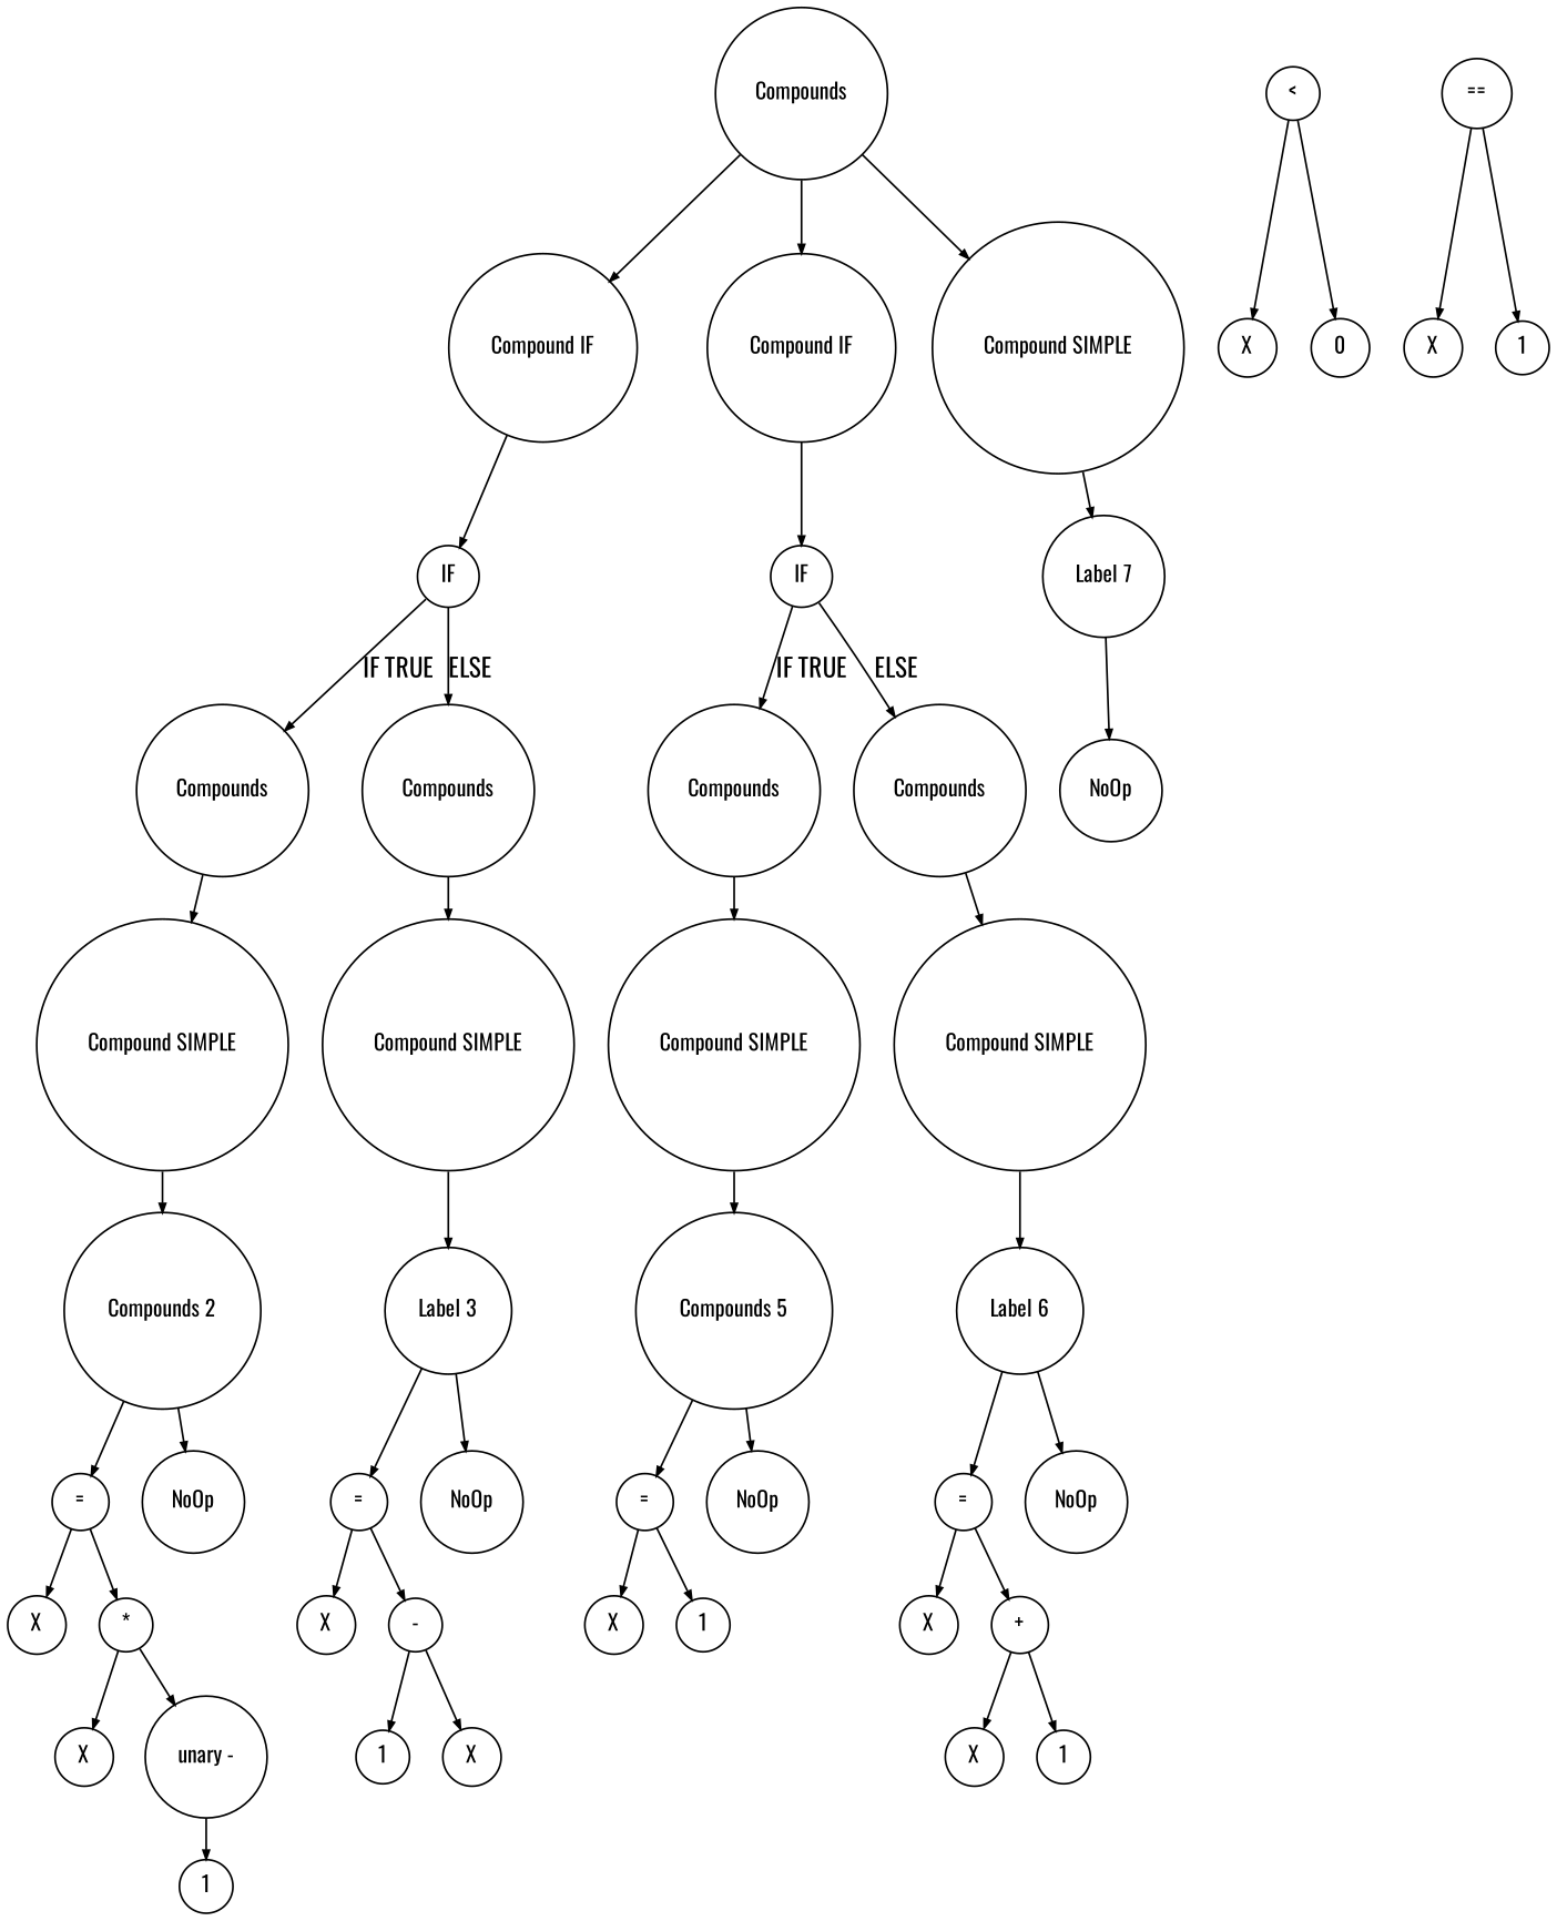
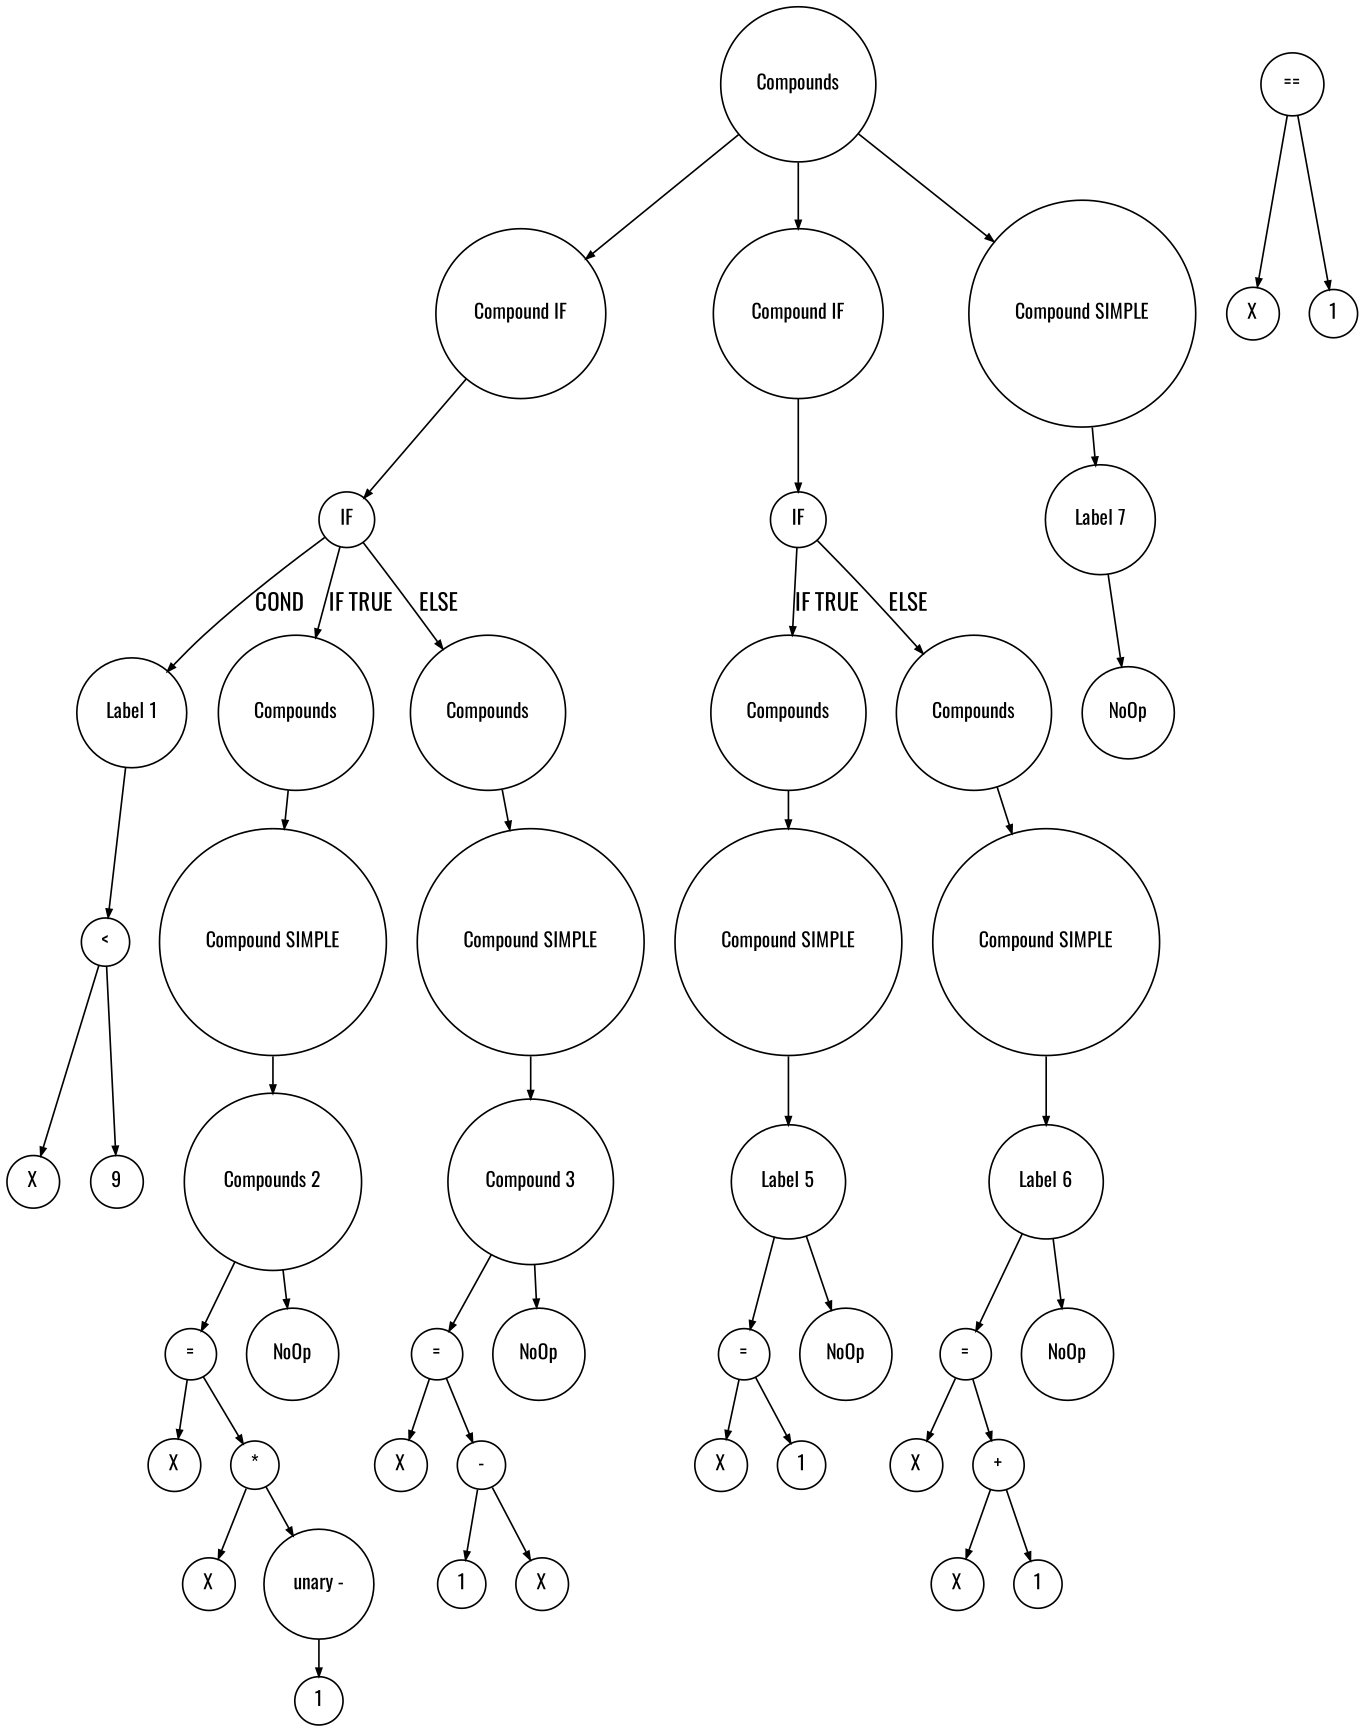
  digraph {
    fontname=Oswald
    ranksep=.3
    node [fontname=Oswald fontsize=12 shape=circle]
    edge [arrowsize=.5 fontname=Oswald]
    n1 [height=.1 label=Compounds]
    n2 [height=.1 label="Compound IF"]
    n3 [height=.1 label="Compound IF"]
    n4 [height=.1 label="Compound SIMPLE"]
    n5 [height=.1 label=IF]
    n6 [height=.1 label=IF]
    n7 [height=.1 label="Label 7"]
+   n8 [height=.1 label="Label 1"]
    n9 [height=.1 label=Compounds]
    n10 [height=.1 label=Compounds]
    n11 [height=.1 label="<"]
    n12 [height=.1 label="Compound SIMPLE"]
    n13 [height=.1 label="Compound SIMPLE"]
    n14 [height=.1 label=X]
-   n15 [height=.1 label=0]
+   n15 [height=.1 label=9]
    n16 [height=.1 label="Compounds 2"]
    n17 [height=.1 label="="]
    n18 [height=.1 label=NoOp]
    n19 [height=.1 label=X]
    n20 [height=.1 label="*"]
    n21 [height=.1 label=X]
    n22 [height=.1 label="unary -"]
    n23 [height=.1 label=1]
-   n24 [height=.1 label="Label 3"]
+   n24 [height=.1 label="Compound 3"]
    n25 [height=.1 label="="]
    n26 [height=.1 label=NoOp]
    n27 [height=.1 label=X]
    n28 [height=.1 label="-"]
    n29 [height=.1 label=1]
    n30 [height=.1 label=X]
    n31 [height=.1 label=Compounds]
    n32 [height=.1 label=Compounds]
    n33 [height=.1 label="Compound SIMPLE"]
    n34 [height=.1 label="Compound SIMPLE"]
    n35 [height=.1 label="=="]
    n36 [height=.1 label=X]
    n37 [height=.1 label=1]
-   n38 [height=.1 label="Compounds 5"]
+   n38 [height=.1 label="Label 5"]
    n39 [height=.1 label="="]
    n40 [height=.1 label=NoOp]
    n41 [height=.1 label=X]
    n42 [height=.1 label=1]
    n43 [height=.1 label="Label 6"]
    n44 [height=.1 label="="]
    n45 [height=.1 label=NoOp]
    n46 [height=.1 label=X]
    n47 [height=.1 label="+"]
    n48 [height=.1 label=X]
    n49 [height=.1 label=1]
    n50 [height=.1 label=NoOp]
    n1 -> n2
    n1 -> n3
    n1 -> n4
    n2 -> n5
    n3 -> n6
    n4 -> n7
+   n5 -> n8 [label=COND]
    n5 -> n9 [label="IF TRUE"]
    n5 -> n10 [label=ELSE]
    n6 -> n31 [label="IF TRUE"]
    n6 -> n32 [label=ELSE]
    n7 -> n50
+   n8 -> n11
    n9 -> n12
    n10 -> n13
    n11 -> n14
    n11 -> n15
    n12 -> n16
    n13 -> n24
    n16 -> n17
    n16 -> n18
    n17 -> n19
    n17 -> n20
    n20 -> n21
    n20 -> n22
    n22 -> n23
    n24 -> n25
    n24 -> n26
    n25 -> n27
    n25 -> n28
    n28 -> n29
    n28 -> n30
    n31 -> n33
    n32 -> n34
    n33 -> n38
    n34 -> n43
    n35 -> n36
    n35 -> n37
    n38 -> n39
    n38 -> n40
    n39 -> n41
    n39 -> n42
    n43 -> n44
    n43 -> n45
    n44 -> n46
    n44 -> n47
    n47 -> n48
    n47 -> n49
  }
